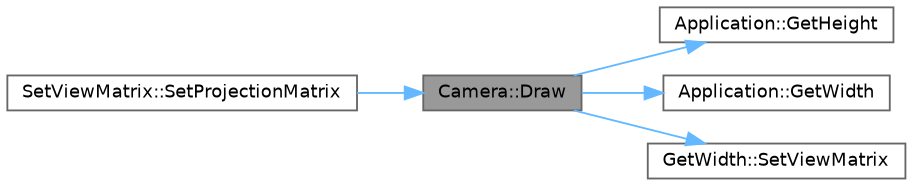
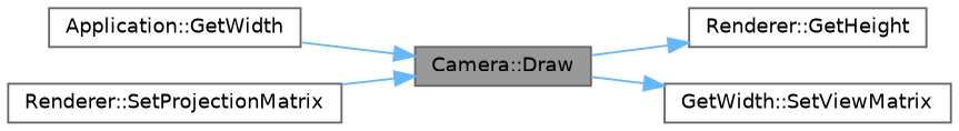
  digraph {
    rankdir=LR
    node [color=grey40 fillcolor=white fontname=Helvetica fontsize=10 shape=box style=filled]
    edge [color=steelblue1 fontname=Helvetica fontsize=10 labelfontname=Helvetica labelfontsize=10 style=solid]
    n1 [color=gray40 fillcolor=grey60 fontcolor=black height=0.2 label="Camera::Draw" width=0.4]
-   n2 [height=0.2 label="Application::GetHeight" width=0.4]
+   n2 [height=0.2 label="Renderer::GetHeight" width=0.4]
    n3 [height=0.2 label="Application::GetWidth" width=0.4]
    n4 [height=0.2 label="GetWidth::SetViewMatrix" width=0.4]
-   n5 [height=0.2 label="SetViewMatrix::SetProjectionMatrix" width=0.4]
+   n5 [height=0.2 label="Renderer::SetProjectionMatrix" width=0.4]
    n1 -> n2
-   n1 -> n3
+   n3 -> n1
    n1 -> n4
    n5 -> n1
  }
